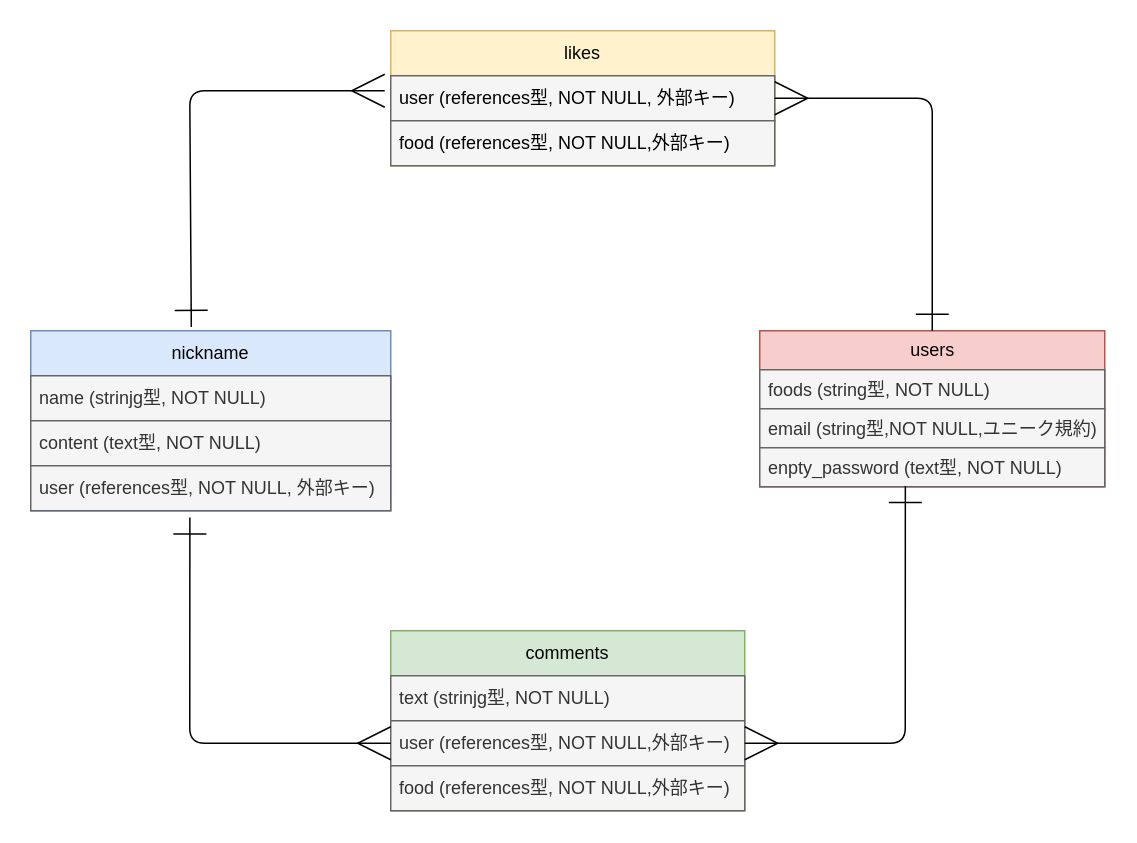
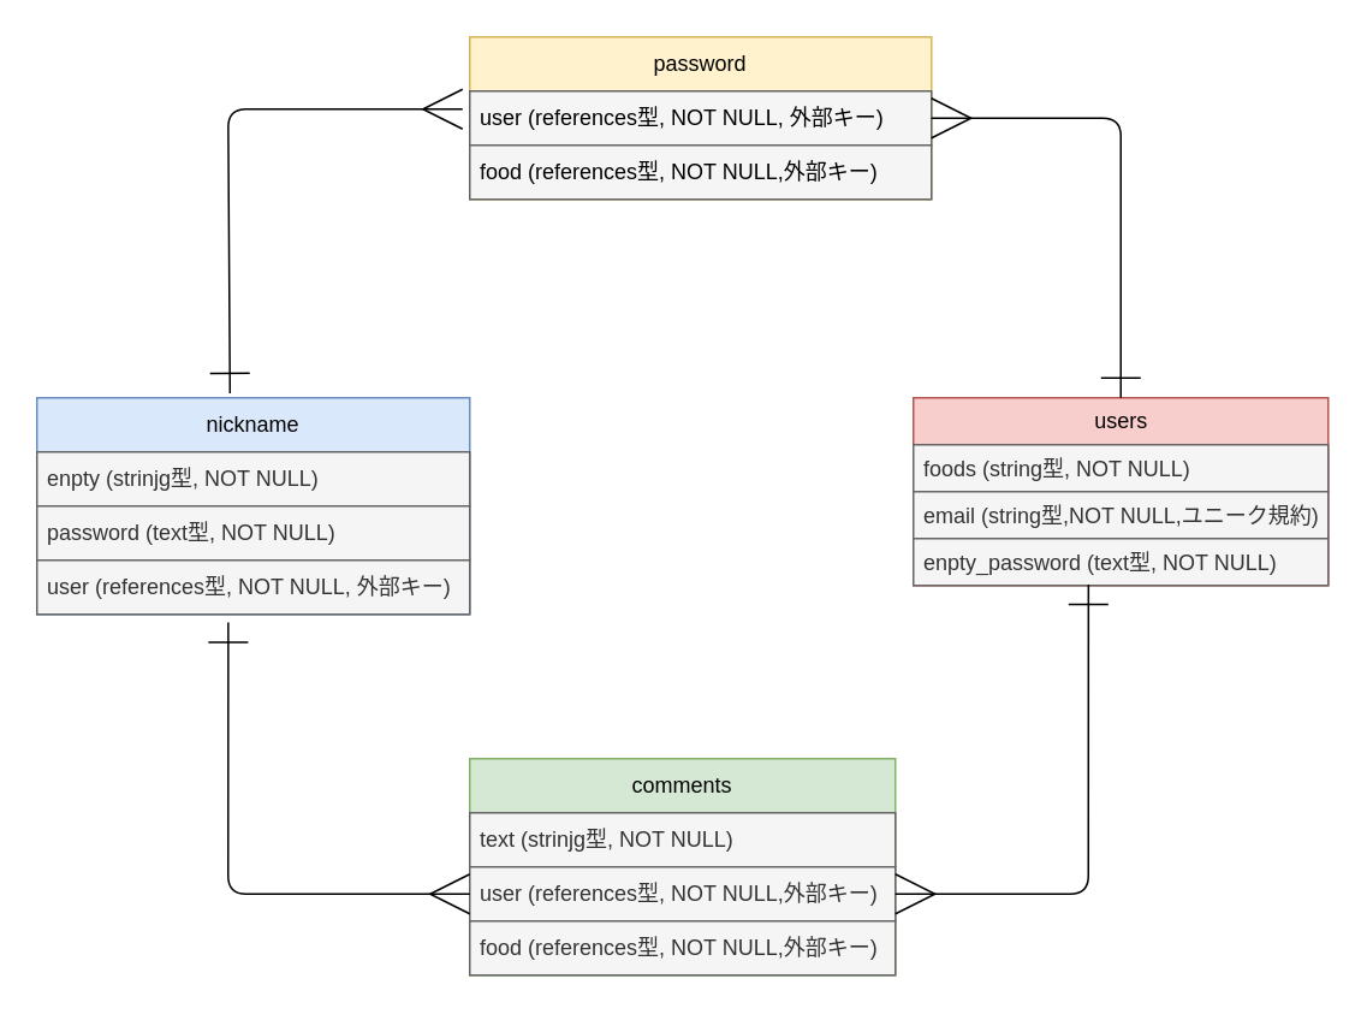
  <mxCell id="0" />
  <mxCell id="1" parent="0" />
  <mxCell id="2" value="nickname" style="swimlane;fontStyle=0;childLayout=stackLayout;horizontal=1;startSize=30;horizontalStack=0;resizeParent=1;resizeParentMax=0;resizeLast=0;collapsible=1;marginBottom=0;whiteSpace=wrap;html=1;fillColor=#dae8fc;strokeColor=#6c8ebf;fontColor=#000000;" vertex="1" parent="1"><mxGeometry x="20" y="220" width="240" height="120" as="geometry" /></mxCell>
- <mxCell id="3" value="name (strinjg型, NOT NULL)" style="text;strokeColor=#666666;fillColor=#f5f5f5;align=left;verticalAlign=middle;spacingLeft=4;spacingRight=4;overflow=hidden;points=[[0,0.5],[1,0.5]];portConstraint=eastwest;rotatable=0;whiteSpace=wrap;html=1;fontColor=#333333;" vertex="1" parent="2"><mxGeometry y="30" width="240" height="30" as="geometry" /></mxCell>
- <mxCell id="4" value="content (text型, NOT NULL)" style="text;strokeColor=#666666;fillColor=#f5f5f5;align=left;verticalAlign=middle;spacingLeft=4;spacingRight=4;overflow=hidden;points=[[0,0.5],[1,0.5]];portConstraint=eastwest;rotatable=0;whiteSpace=wrap;html=1;fontColor=#333333;" vertex="1" parent="2"><mxGeometry y="60" width="240" height="30" as="geometry" /></mxCell>
+ <mxCell id="3" value="enpty (strinjg型, NOT NULL)" style="text;strokeColor=#666666;fillColor=#f5f5f5;align=left;verticalAlign=middle;spacingLeft=4;spacingRight=4;overflow=hidden;points=[[0,0.5],[1,0.5]];portConstraint=eastwest;rotatable=0;whiteSpace=wrap;html=1;fontColor=#333333;" vertex="1" parent="2"><mxGeometry y="30" width="240" height="30" as="geometry" /></mxCell>
+ <mxCell id="4" value="password (text型, NOT NULL)" style="text;strokeColor=#666666;fillColor=#f5f5f5;align=left;verticalAlign=middle;spacingLeft=4;spacingRight=4;overflow=hidden;points=[[0,0.5],[1,0.5]];portConstraint=eastwest;rotatable=0;whiteSpace=wrap;html=1;fontColor=#333333;" vertex="1" parent="2"><mxGeometry y="60" width="240" height="30" as="geometry" /></mxCell>
  <mxCell id="5" value="user (references型, NOT NULL, 外部キー)" style="text;strokeColor=#666666;fillColor=#f5f5f5;align=left;verticalAlign=middle;spacingLeft=4;spacingRight=4;overflow=hidden;points=[[0,0.5],[1,0.5]];portConstraint=eastwest;rotatable=0;whiteSpace=wrap;html=1;fontColor=#333333;" vertex="1" parent="2"><mxGeometry y="90" width="240" height="30" as="geometry" /></mxCell>
  <mxCell id="6" value="&lt;font color=&quot;#000000&quot;&gt;users&lt;/font&gt;" style="swimlane;fontStyle=0;childLayout=stackLayout;horizontal=1;startSize=26;fillColor=#f8cecc;horizontalStack=0;resizeParent=1;resizeParentMax=0;resizeLast=0;collapsible=1;marginBottom=0;html=1;strokeColor=#b85450;" vertex="1" parent="1"><mxGeometry x="506" y="220" width="230" height="104" as="geometry" /></mxCell>
  <mxCell id="7" value="foods (string型, NOT NULL)" style="text;strokeColor=#666666;fillColor=#f5f5f5;align=left;verticalAlign=top;spacingLeft=4;spacingRight=4;overflow=hidden;rotatable=0;points=[[0,0.5],[1,0.5]];portConstraint=eastwest;whiteSpace=wrap;html=1;fontColor=#333333;" vertex="1" parent="6"><mxGeometry y="26" width="230" height="26" as="geometry" /></mxCell>
  <mxCell id="8" value="email (string型,NOT NULL,ユニーク規約)" style="text;strokeColor=#666666;fillColor=#f5f5f5;align=left;verticalAlign=top;spacingLeft=4;spacingRight=4;overflow=hidden;rotatable=0;points=[[0,0.5],[1,0.5]];portConstraint=eastwest;whiteSpace=wrap;html=1;fontColor=#333333;" vertex="1" parent="6"><mxGeometry y="52" width="230" height="26" as="geometry" /></mxCell>
  <mxCell id="9" value="enpty_password (text型, NOT NULL)" style="text;strokeColor=#666666;fillColor=#f5f5f5;align=left;verticalAlign=top;spacingLeft=4;spacingRight=4;overflow=hidden;rotatable=0;points=[[0,0.5],[1,0.5]];portConstraint=eastwest;whiteSpace=wrap;html=1;fontColor=#333333;" vertex="1" parent="6"><mxGeometry y="78" width="230" height="26" as="geometry" /></mxCell>
- <mxCell id="10" value="likes" style="swimlane;fontStyle=0;childLayout=stackLayout;horizontal=1;startSize=30;horizontalStack=0;resizeParent=1;resizeParentMax=0;resizeLast=0;collapsible=1;marginBottom=0;whiteSpace=wrap;html=1;fillColor=#fff2cc;strokeColor=#d6b656;fontColor=#000000;" vertex="1" parent="1"><mxGeometry x="260" y="20" width="256" height="90" as="geometry" /></mxCell>
+ <mxCell id="10" value="password" style="swimlane;fontStyle=0;childLayout=stackLayout;horizontal=1;startSize=30;horizontalStack=0;resizeParent=1;resizeParentMax=0;resizeLast=0;collapsible=1;marginBottom=0;whiteSpace=wrap;html=1;fillColor=#fff2cc;strokeColor=#d6b656;fontColor=#000000;" vertex="1" parent="1"><mxGeometry x="260" y="20" width="256" height="90" as="geometry" /></mxCell>
  <mxCell id="11" value="user (references型, NOT NULL, 外部キー)" style="text;strokeColor=#666666;fillColor=#f5f5f5;align=left;verticalAlign=middle;spacingLeft=4;spacingRight=4;overflow=hidden;points=[[0,0.5],[1,0.5]];portConstraint=eastwest;rotatable=0;whiteSpace=wrap;html=1;fontColor=#000000;" vertex="1" parent="10"><mxGeometry y="30" width="256" height="30" as="geometry" /></mxCell>
  <mxCell id="12" value="food (references型, NOT NULL,外部キー)" style="text;strokeColor=#666666;fillColor=#f5f5f5;align=left;verticalAlign=middle;spacingLeft=4;spacingRight=4;overflow=hidden;points=[[0,0.5],[1,0.5]];portConstraint=eastwest;rotatable=0;whiteSpace=wrap;html=1;fontColor=#000000;" vertex="1" parent="10"><mxGeometry y="60" width="256" height="30" as="geometry" /></mxCell>
  <mxCell id="13" value="&lt;font color=&quot;#000000&quot;&gt;comments&lt;/font&gt;" style="swimlane;fontStyle=0;childLayout=stackLayout;horizontal=1;startSize=30;horizontalStack=0;resizeParent=1;resizeParentMax=0;resizeLast=0;collapsible=1;marginBottom=0;whiteSpace=wrap;html=1;fillColor=#d5e8d4;strokeColor=#82b366;" vertex="1" parent="1"><mxGeometry x="260" y="420" width="236" height="120" as="geometry"><mxRectangle x="344" y="480" width="90" height="30" as="alternateBounds" /></mxGeometry></mxCell>
  <mxCell id="14" value="text (strinjg型, NOT NULL)" style="text;strokeColor=#666666;fillColor=#f5f5f5;align=left;verticalAlign=middle;spacingLeft=4;spacingRight=4;overflow=hidden;points=[[0,0.5],[1,0.5]];portConstraint=eastwest;rotatable=0;whiteSpace=wrap;html=1;fontColor=#333333;" vertex="1" parent="13"><mxGeometry y="30" width="236" height="30" as="geometry" /></mxCell>
  <mxCell id="15" value="user (references型, NOT NULL,外部キー)" style="text;strokeColor=#666666;fillColor=#f5f5f5;align=left;verticalAlign=middle;spacingLeft=4;spacingRight=4;overflow=hidden;points=[[0,0.5],[1,0.5]];portConstraint=eastwest;rotatable=0;whiteSpace=wrap;html=1;fontColor=#333333;" vertex="1" parent="13"><mxGeometry y="60" width="236" height="30" as="geometry" /></mxCell>
  <mxCell id="16" value="food (references型, NOT NULL,外部キー)" style="text;strokeColor=#666666;fillColor=#f5f5f5;align=left;verticalAlign=middle;spacingLeft=4;spacingRight=4;overflow=hidden;points=[[0,0.5],[1,0.5]];portConstraint=eastwest;rotatable=0;whiteSpace=wrap;html=1;fontColor=#333333;" vertex="1" parent="13"><mxGeometry y="90" width="236" height="30" as="geometry" /></mxCell>
  <mxCell id="17" value="" style="endArrow=ERmany;html=1;exitX=0.446;exitY=-0.021;exitDx=0;exitDy=0;exitPerimeter=0;startArrow=ERone;startFill=0;endFill=0;endSize=20;startSize=20;targetPerimeterSpacing=0;strokeWidth=1;fontColor=#000000;strokeColor=#000000;" edge="1" parent="1" source="2"><mxGeometry width="50" height="50" relative="1" as="geometry"><mxPoint x="126" y="210" as="sourcePoint" /><mxPoint x="256" y="60" as="targetPoint" /><Array as="points"><mxPoint x="126" y="60" /></Array></mxGeometry></mxCell>
  <mxCell id="18" value="" style="endArrow=ERone;html=1;entryX=0.442;entryY=1.15;entryDx=0;entryDy=0;entryPerimeter=0;exitX=0;exitY=0.5;exitDx=0;exitDy=0;startArrow=ERmany;startFill=0;endFill=0;endSize=20;startSize=20;fontColor=#000000;strokeColor=#000000;" edge="1" parent="1" source="15" target="5"><mxGeometry width="50" height="50" relative="1" as="geometry"><mxPoint x="126" y="500" as="sourcePoint" /><mxPoint x="176" y="440" as="targetPoint" /><Array as="points"><mxPoint x="126" y="495" /></Array></mxGeometry></mxCell>
  <mxCell id="19" value="" style="endArrow=ERone;html=1;entryX=0.5;entryY=0;entryDx=0;entryDy=0;exitX=1;exitY=0.5;exitDx=0;exitDy=0;startArrow=ERmany;startFill=0;endSize=20;endFill=0;startSize=20;fontColor=#000000;strokeColor=#000000;" edge="1" parent="1" source="11" target="6"><mxGeometry width="50" height="50" relative="1" as="geometry"><mxPoint x="586" y="100" as="sourcePoint" /><mxPoint x="636" y="50" as="targetPoint" /><Array as="points"><mxPoint x="621" y="65" /></Array></mxGeometry></mxCell>
  <mxCell id="20" value="" style="endArrow=ERone;html=1;exitX=1;exitY=0.5;exitDx=0;exitDy=0;entryX=0.422;entryY=0.981;entryDx=0;entryDy=0;entryPerimeter=0;targetPerimeterSpacing=0;startArrow=ERmany;startFill=0;endFill=0;endSize=20;startSize=20;fontColor=#000000;strokeColor=#000000;" edge="1" parent="1" source="15" target="9"><mxGeometry width="50" height="50" relative="1" as="geometry"><mxPoint x="606" y="460" as="sourcePoint" /><mxPoint x="606" y="330" as="targetPoint" /><Array as="points"><mxPoint x="603" y="495" /></Array></mxGeometry></mxCell>
